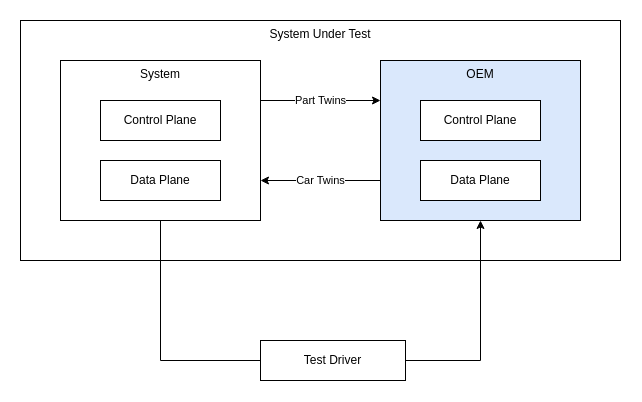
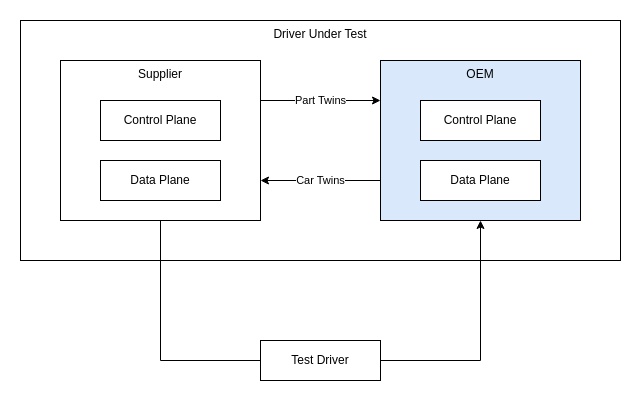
  <mxCell id="0" />
  <mxCell id="1" parent="0" />
- <mxCell id="2" value="System Under Test" style="rounded=0;whiteSpace=wrap;html=1;verticalAlign=top;" vertex="1" parent="1"><mxGeometry x="20" y="20" width="600" height="240" as="geometry" /></mxCell>
+ <mxCell id="2" value="Driver Under Test" style="rounded=0;whiteSpace=wrap;html=1;verticalAlign=top;" vertex="1" parent="1"><mxGeometry x="20" y="20" width="600" height="240" as="geometry" /></mxCell>
  <mxCell id="3" value="Part Twins" style="edgeStyle=orthogonalEdgeStyle;rounded=0;orthogonalLoop=1;jettySize=auto;html=1;exitX=1;exitY=0.25;exitDx=0;exitDy=0;entryX=0;entryY=0.25;entryDx=0;entryDy=0;" edge="1" parent="1" source="4" target="8"><mxGeometry relative="1" as="geometry" /></mxCell>
- <mxCell id="4" value="System" style="rounded=0;whiteSpace=wrap;html=1;verticalAlign=top;" vertex="1" parent="1"><mxGeometry x="60" y="60" width="200" height="160" as="geometry" /></mxCell>
+ <mxCell id="4" value="Supplier" style="rounded=0;whiteSpace=wrap;html=1;verticalAlign=top;" vertex="1" parent="1"><mxGeometry x="60" y="60" width="200" height="160" as="geometry" /></mxCell>
  <mxCell id="5" value="Control Plane" style="rounded=0;whiteSpace=wrap;html=1;" vertex="1" parent="1"><mxGeometry x="100" y="100" width="120" height="40" as="geometry" /></mxCell>
  <mxCell id="6" value="Data Plane" style="rounded=0;whiteSpace=wrap;html=1;" vertex="1" parent="1"><mxGeometry x="100" y="160" width="120" height="40" as="geometry" /></mxCell>
  <mxCell id="7" value="Car Twins" style="edgeStyle=orthogonalEdgeStyle;rounded=0;orthogonalLoop=1;jettySize=auto;html=1;entryX=1;entryY=0.75;entryDx=0;entryDy=0;exitX=0;exitY=0.75;exitDx=0;exitDy=0;" edge="1" parent="1" source="8" target="4"><mxGeometry relative="1" as="geometry" /></mxCell>
  <mxCell id="8" value="OEM" style="rounded=0;whiteSpace=wrap;html=1;verticalAlign=top;fillColor=#dae8fc;" vertex="1" parent="1"><mxGeometry x="380" y="60" width="200" height="160" as="geometry" /></mxCell>
  <mxCell id="9" value="Control Plane" style="rounded=0;whiteSpace=wrap;html=1;" vertex="1" parent="1"><mxGeometry x="420" y="100" width="120" height="40" as="geometry" /></mxCell>
  <mxCell id="10" value="Data Plane" style="rounded=0;whiteSpace=wrap;html=1;" vertex="1" parent="1"><mxGeometry x="420" y="160" width="120" height="40" as="geometry" /></mxCell>
  <mxCell id="11" style="edgeStyle=orthogonalEdgeStyle;rounded=0;orthogonalLoop=1;jettySize=auto;html=1;entryX=0.5;entryY=1;entryDx=0;entryDy=0;exitX=0;exitY=0.5;exitDx=0;exitDy=0;endArrow=none;" edge="1" parent="1" source="13" target="4"><mxGeometry relative="1" as="geometry" /></mxCell>
  <mxCell id="12" style="edgeStyle=orthogonalEdgeStyle;rounded=0;orthogonalLoop=1;jettySize=auto;html=1;entryX=0.5;entryY=1;entryDx=0;entryDy=0;exitX=1;exitY=0.5;exitDx=0;exitDy=0;" edge="1" parent="1" source="13" target="8"><mxGeometry relative="1" as="geometry" /></mxCell>
- <mxCell id="13" value="Test Driver" style="rounded=0;whiteSpace=wrap;html=1;verticalAlign=middle;" vertex="1" parent="1"><mxGeometry x="260" y="340" width="145" height="40" as="geometry" /></mxCell>
+ <mxCell id="13" value="Test Driver" style="rounded=0;whiteSpace=wrap;html=1;verticalAlign=middle;" vertex="1" parent="1"><mxGeometry x="260" y="340" width="120" height="40" as="geometry" /></mxCell>
